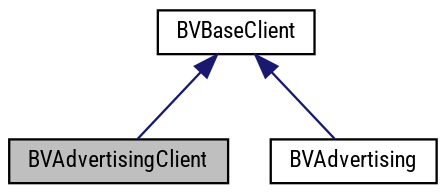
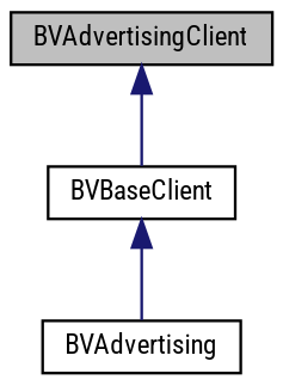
  digraph {
    fontname="Roboto Condensed"
    node [color=black fontname="Roboto Condensed" fontsize=10 shape=record]
    edge [color=midnightblue dir=back fontname="Roboto Condensed" fontsize=10 labelfontname="FreeSans.ttf" labelfontsize=10 style=solid]
    n1 [fillcolor=grey75 fontcolor=black height=0.2 label=BVAdvertisingClient style=filled width=0.4]
    n2 [height=0.2 label=BVAdvertising width=0.4]
    n3 [height=0.2 label=BVBaseClient width=0.4]
-   n3 -> n1
+   n1 -> n3
    n3 -> n2
  }
